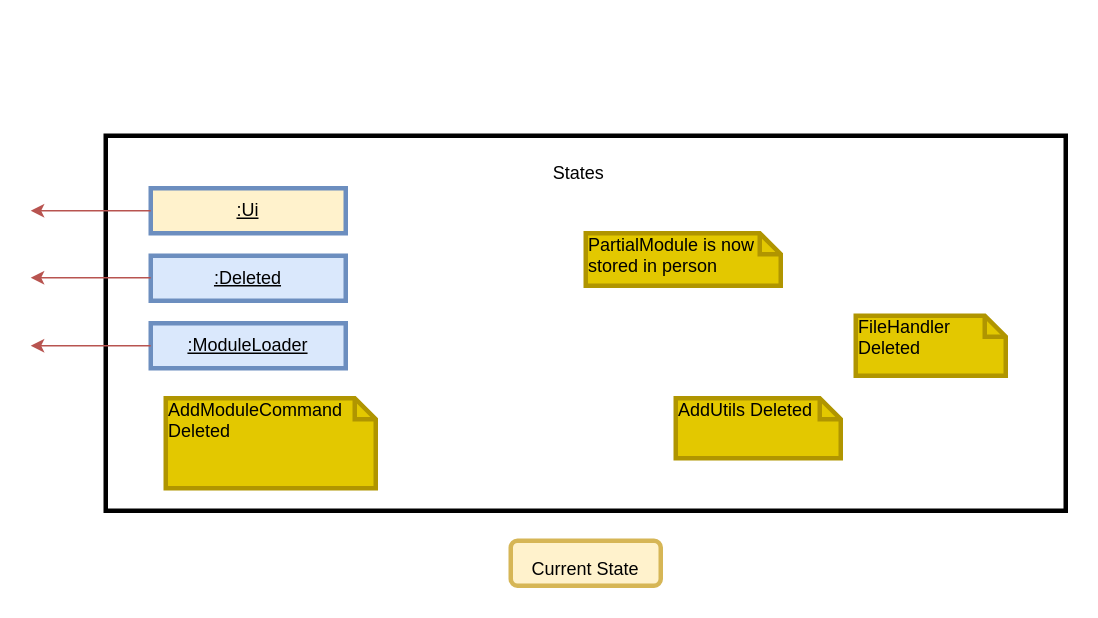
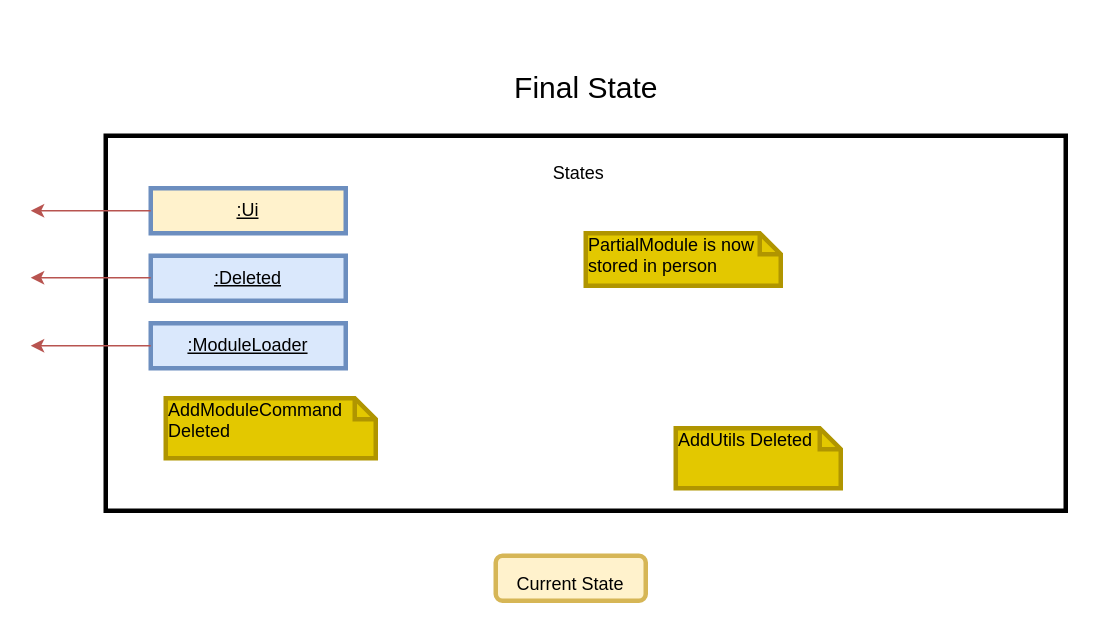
  <mxCell id="0" />
  <mxCell id="1" parent="0" />
  <mxCell id="2" value="" style="rounded=0;whiteSpace=wrap;html=1;strokeWidth=3;" parent="1" vertex="1"><mxGeometry x="70" y="90" width="640" height="250" as="geometry" /></mxCell>
+ <mxCell id="3" value="&lt;font style=&quot;font-size: 20px&quot;&gt;Final State&lt;/font&gt;" style="text;html=1;align=center;verticalAlign=middle;resizable=0;points=[];autosize=1;fontSize=40;" parent="1" vertex="1"><mxGeometry x="335" y="20" width="110" height="60" as="geometry" /></mxCell>
  <mxCell id="4" value="States" style="text;html=1;align=center;verticalAlign=middle;resizable=0;points=[];autosize=1;fontSize=12;" parent="1" vertex="1"><mxGeometry x="360" y="105" width="50" height="20" as="geometry" /></mxCell>
- <mxCell id="5" value="&lt;font style=&quot;font-size: 12px&quot;&gt;Current State&lt;/font&gt;" style="rounded=1;whiteSpace=wrap;html=1;strokeWidth=3;fontSize=20;fillColor=#fff2cc;strokeColor=#d6b656;" parent="1" vertex="1"><mxGeometry x="340" y="360" width="100" height="30" as="geometry" /></mxCell>
+ <mxCell id="5" value="&lt;font style=&quot;font-size: 12px&quot;&gt;Current State&lt;/font&gt;" style="rounded=1;whiteSpace=wrap;html=1;strokeWidth=3;fontSize=20;fillColor=#fff2cc;strokeColor=#d6b656;" parent="1" vertex="1"><mxGeometry x="330" y="370" width="100" height="30" as="geometry" /></mxCell>
  <mxCell id="6" value="&lt;u&gt;:Ui&lt;/u&gt;" style="rounded=0;whiteSpace=wrap;html=1;strokeWidth=3;fontSize=12;fillColor=#fff2cc;strokeColor=#6c8ebf;" parent="1" vertex="1"><mxGeometry x="100" y="125" width="130" height="30" as="geometry" /></mxCell>
  <mxCell id="7" value="&lt;u&gt;:Deleted&lt;/u&gt;" style="rounded=0;whiteSpace=wrap;html=1;strokeWidth=3;fontSize=12;fillColor=#dae8fc;strokeColor=#6c8ebf;" parent="1" vertex="1"><mxGeometry x="100" y="170" width="130" height="30" as="geometry" /></mxCell>
  <mxCell id="8" value="&lt;font color=&quot;#000000&quot;&gt;PartialModule is now stored in person&lt;/font&gt;" style="shape=note;whiteSpace=wrap;html=1;size=14;verticalAlign=top;align=left;spacingTop=-6;strokeWidth=3;fontSize=12;fillColor=#e3c800;strokeColor=#B09500;fontColor=#ffffff;" parent="1" vertex="1"><mxGeometry x="390" y="155" width="130" height="35" as="geometry" /></mxCell>
- <mxCell id="9" value="&lt;font color=&quot;#000000&quot;&gt;FileHandler Deleted&lt;/font&gt;" style="shape=note;whiteSpace=wrap;html=1;size=14;verticalAlign=top;align=left;spacingTop=-6;strokeWidth=3;fontSize=12;fillColor=#e3c800;strokeColor=#B09500;fontColor=#ffffff;" parent="1" vertex="1"><mxGeometry x="570" y="210" width="100" height="40" as="geometry" /></mxCell>
- <mxCell id="10" value="&lt;font color=&quot;#000000&quot;&gt;AddUtils Deleted&lt;/font&gt;" style="shape=note;whiteSpace=wrap;html=1;size=14;verticalAlign=top;align=left;spacingTop=-6;strokeWidth=3;fontSize=12;fillColor=#e3c800;strokeColor=#B09500;fontColor=#ffffff;" parent="1" vertex="1"><mxGeometry x="450" y="265" width="110" height="40" as="geometry" /></mxCell>
- <mxCell id="11" value="&lt;font color=&quot;#000000&quot;&gt;AddModuleCommand Deleted&lt;/font&gt;" style="shape=note;whiteSpace=wrap;html=1;size=14;verticalAlign=top;align=left;spacingTop=-6;strokeWidth=3;fontSize=12;fillColor=#e3c800;strokeColor=#B09500;fontColor=#ffffff;" parent="1" vertex="1"><mxGeometry x="110" y="265" width="140" height="60" as="geometry" /></mxCell>
+ <mxCell id="10" value="&lt;font color=&quot;#000000&quot;&gt;AddUtils Deleted&lt;/font&gt;" style="shape=note;whiteSpace=wrap;html=1;size=14;verticalAlign=top;align=left;spacingTop=-6;strokeWidth=3;fontSize=12;fillColor=#e3c800;strokeColor=#B09500;fontColor=#ffffff;" parent="1" vertex="1"><mxGeometry x="450" y="285" width="110" height="40" as="geometry" /></mxCell>
+ <mxCell id="11" value="&lt;font color=&quot;#000000&quot;&gt;AddModuleCommand Deleted&lt;/font&gt;" style="shape=note;whiteSpace=wrap;html=1;size=14;verticalAlign=top;align=left;spacingTop=-6;strokeWidth=3;fontSize=12;fillColor=#e3c800;strokeColor=#B09500;fontColor=#ffffff;" parent="1" vertex="1"><mxGeometry x="110" y="265" width="140" height="40" as="geometry" /></mxCell>
  <mxCell id="12" value="" style="endArrow=classic;html=1;fontSize=12;fillColor=#f8cecc;strokeColor=#b85450;exitX=0;exitY=0.5;exitDx=0;exitDy=0;" parent="1" source="6" edge="1"><mxGeometry width="50" height="50" relative="1" as="geometry"><mxPoint x="0" y="175" as="sourcePoint" /><mxPoint x="20" y="140" as="targetPoint" /></mxGeometry></mxCell>
  <mxCell id="13" value="" style="endArrow=classic;html=1;fontSize=12;fillColor=#f8cecc;strokeColor=#b85450;exitX=0;exitY=0.5;exitDx=0;exitDy=0;" parent="1" edge="1"><mxGeometry width="50" height="50" relative="1" as="geometry"><mxPoint x="100" y="184.66" as="sourcePoint" /><mxPoint x="20" y="184.66" as="targetPoint" /></mxGeometry></mxCell>
  <mxCell id="14" value="&lt;u&gt;:ModuleLoader&lt;/u&gt;" style="rounded=0;whiteSpace=wrap;html=1;strokeWidth=3;fontSize=12;fillColor=#dae8fc;strokeColor=#6c8ebf;" parent="1" vertex="1"><mxGeometry x="100" y="215" width="130" height="30" as="geometry" /></mxCell>
  <mxCell id="15" value="" style="endArrow=classic;html=1;fontSize=12;fillColor=#f8cecc;strokeColor=#b85450;exitX=0;exitY=0.5;exitDx=0;exitDy=0;" parent="1" edge="1"><mxGeometry width="50" height="50" relative="1" as="geometry"><mxPoint x="100" y="230" as="sourcePoint" /><mxPoint x="20" y="230" as="targetPoint" /></mxGeometry></mxCell>
